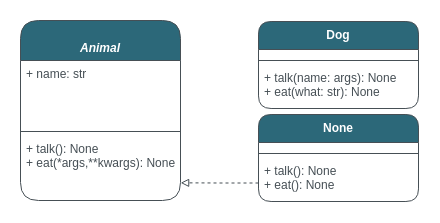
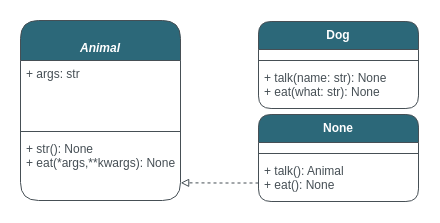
  <mxCell id="0" />
  <mxCell id="1" parent="0" />
  <mxCell id="2" value="&lt;br&gt;&lt;i&gt;Animal&lt;/i&gt;" style="swimlane;fontStyle=1;align=center;verticalAlign=top;childLayout=stackLayout;horizontal=1;startSize=40;horizontalStack=0;resizeParent=1;resizeParentMax=0;resizeLast=0;collapsible=1;marginBottom=0;whiteSpace=wrap;html=1;strokeColor=#464F55;fontColor=#FFFFFF;fillColor=#2C6879;rounded=1;labelBackgroundColor=none;" parent="1" vertex="1"><mxGeometry x="20" y="20" width="160" height="180" as="geometry"><mxRectangle x="299" y="276" width="120" height="40" as="alternateBounds" /></mxGeometry></mxCell>
- <mxCell id="3" value="+ name: str&lt;br&gt;" style="text;strokeColor=none;fillColor=none;align=left;verticalAlign=top;spacingLeft=4;spacingRight=4;overflow=hidden;rotatable=0;points=[[0,0.5],[1,0.5]];portConstraint=eastwest;whiteSpace=wrap;html=1;fontColor=#464F55;rounded=1;labelBackgroundColor=none;" parent="2" vertex="1"><mxGeometry y="40" width="160" height="67" as="geometry" /></mxCell>
+ <mxCell id="3" value="+ args: str&lt;br&gt;" style="text;strokeColor=none;fillColor=none;align=left;verticalAlign=top;spacingLeft=4;spacingRight=4;overflow=hidden;rotatable=0;points=[[0,0.5],[1,0.5]];portConstraint=eastwest;whiteSpace=wrap;html=1;fontColor=#464F55;rounded=1;labelBackgroundColor=none;" parent="2" vertex="1"><mxGeometry y="40" width="160" height="67" as="geometry" /></mxCell>
  <mxCell id="4" value="" style="line;strokeWidth=1;fillColor=none;align=left;verticalAlign=middle;spacingTop=-1;spacingLeft=3;spacingRight=3;rotatable=0;labelPosition=right;points=[];portConstraint=eastwest;strokeColor=#464F55;fontColor=#1A1A1A;rounded=1;labelBackgroundColor=none;" parent="2" vertex="1"><mxGeometry y="107" width="160" height="8" as="geometry" /></mxCell>
- <mxCell id="5" value="+ talk(): None&lt;br&gt;+ eat(*args,**kwargs): None" style="text;strokeColor=none;fillColor=none;align=left;verticalAlign=top;spacingLeft=4;spacingRight=4;overflow=hidden;rotatable=0;points=[[0,0.5],[1,0.5]];portConstraint=eastwest;whiteSpace=wrap;html=1;fontColor=#464F55;rounded=1;labelBackgroundColor=none;" parent="2" vertex="1"><mxGeometry y="115" width="160" height="65" as="geometry" /></mxCell>
+ <mxCell id="5" value="+ str(): None&lt;br&gt;+ eat(*args,**kwargs): None" style="text;strokeColor=none;fillColor=none;align=left;verticalAlign=top;spacingLeft=4;spacingRight=4;overflow=hidden;rotatable=0;points=[[0,0.5],[1,0.5]];portConstraint=eastwest;whiteSpace=wrap;html=1;fontColor=#464F55;rounded=1;labelBackgroundColor=none;" parent="2" vertex="1"><mxGeometry y="115" width="160" height="65" as="geometry" /></mxCell>
  <mxCell id="6" value="Dog" style="swimlane;fontStyle=1;align=center;verticalAlign=top;childLayout=stackLayout;horizontal=1;startSize=28;horizontalStack=0;resizeParent=1;resizeParentMax=0;resizeLast=0;collapsible=1;marginBottom=0;whiteSpace=wrap;html=1;strokeColor=#464F55;fontColor=#FFFFFF;fillColor=#2C6879;rounded=1;labelBackgroundColor=none;" parent="1" vertex="1"><mxGeometry x="258" y="21" width="160" height="87" as="geometry"><mxRectangle x="299" y="276" width="120" height="40" as="alternateBounds" /></mxGeometry></mxCell>
  <mxCell id="7" value="" style="line;strokeWidth=1;fillColor=none;align=left;verticalAlign=middle;spacingTop=-1;spacingLeft=3;spacingRight=3;rotatable=0;labelPosition=right;points=[];portConstraint=eastwest;strokeColor=#464F55;fontColor=#1A1A1A;rounded=1;labelBackgroundColor=none;fixDash=0;movable=1;" parent="6" vertex="1"><mxGeometry y="28" width="160" height="22" as="geometry" /></mxCell>
- <mxCell id="8" value="+ talk(name: args): None&lt;br&gt;+ eat(what: str): None" style="text;strokeColor=none;fillColor=none;align=left;verticalAlign=top;spacingLeft=4;spacingRight=4;overflow=hidden;rotatable=0;points=[[0,0.5],[1,0.5]];portConstraint=eastwest;whiteSpace=wrap;html=1;fontColor=#464F55;rounded=1;labelBackgroundColor=none;spacing=2;spacingTop=-7;" parent="6" vertex="1"><mxGeometry y="50" width="160" height="37" as="geometry" /></mxCell>
+ <mxCell id="8" value="+ talk(name: str): None&lt;br&gt;+ eat(what: str): None" style="text;strokeColor=none;fillColor=none;align=left;verticalAlign=top;spacingLeft=4;spacingRight=4;overflow=hidden;rotatable=0;points=[[0,0.5],[1,0.5]];portConstraint=eastwest;whiteSpace=wrap;html=1;fontColor=#464F55;rounded=1;labelBackgroundColor=none;spacing=2;spacingTop=-7;" parent="6" vertex="1"><mxGeometry y="50" width="160" height="37" as="geometry" /></mxCell>
  <mxCell id="9" value="None" style="swimlane;fontStyle=1;align=center;verticalAlign=top;childLayout=stackLayout;horizontal=1;startSize=28;horizontalStack=0;resizeParent=1;resizeParentMax=0;resizeLast=0;collapsible=1;marginBottom=0;whiteSpace=wrap;html=1;strokeColor=#464F55;fontColor=#FFFFFF;fillColor=#2C6879;rounded=1;labelBackgroundColor=none;" parent="1" vertex="1"><mxGeometry x="258" y="114" width="160" height="87" as="geometry"><mxRectangle x="299" y="276" width="120" height="40" as="alternateBounds" /></mxGeometry></mxCell>
  <mxCell id="10" value="" style="line;strokeWidth=1;fillColor=none;align=left;verticalAlign=middle;spacingTop=-1;spacingLeft=3;spacingRight=3;rotatable=0;labelPosition=right;points=[];portConstraint=eastwest;strokeColor=#464F55;fontColor=#1A1A1A;rounded=1;labelBackgroundColor=none;fixDash=0;movable=1;" parent="9" vertex="1"><mxGeometry y="28" width="160" height="22" as="geometry" /></mxCell>
- <mxCell id="11" value="+ talk(): None&lt;br&gt;+ eat(): None" style="text;strokeColor=none;fillColor=none;align=left;verticalAlign=top;spacingLeft=4;spacingRight=4;overflow=hidden;rotatable=0;points=[[0,0.5],[1,0.5]];portConstraint=eastwest;whiteSpace=wrap;html=1;fontColor=#464F55;rounded=1;labelBackgroundColor=none;spacing=2;spacingTop=-7;" parent="9" vertex="1"><mxGeometry y="50" width="160" height="37" as="geometry" /></mxCell>
+ <mxCell id="11" value="+ talk(): Animal&lt;br&gt;+ eat(): None" style="text;strokeColor=none;fillColor=none;align=left;verticalAlign=top;spacingLeft=4;spacingRight=4;overflow=hidden;rotatable=0;points=[[0,0.5],[1,0.5]];portConstraint=eastwest;whiteSpace=wrap;html=1;fontColor=#464F55;rounded=1;labelBackgroundColor=none;spacing=2;spacingTop=-7;" parent="9" vertex="1"><mxGeometry y="50" width="160" height="37" as="geometry" /></mxCell>
  <mxCell id="12" style="edgeStyle=orthogonalEdgeStyle;rounded=0;orthogonalLoop=1;jettySize=auto;html=1;entryX=1.001;entryY=0.728;entryDx=0;entryDy=0;entryPerimeter=0;strokeColor=#464F55;endArrow=block;endFill=0;dashed=1;" parent="1" source="11" target="5" edge="1"><mxGeometry relative="1" as="geometry" /></mxCell>
